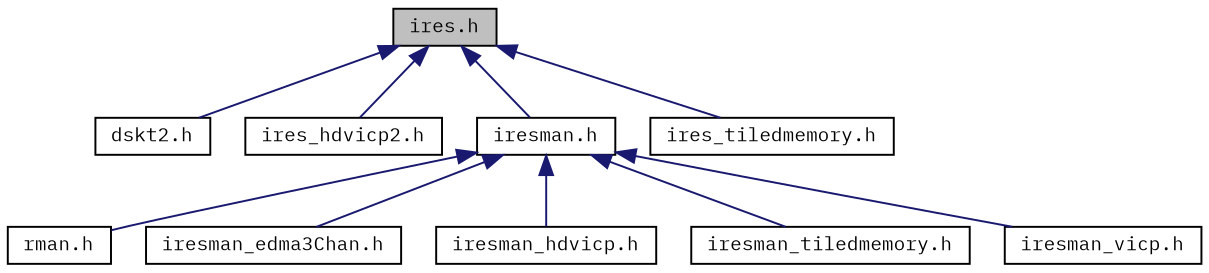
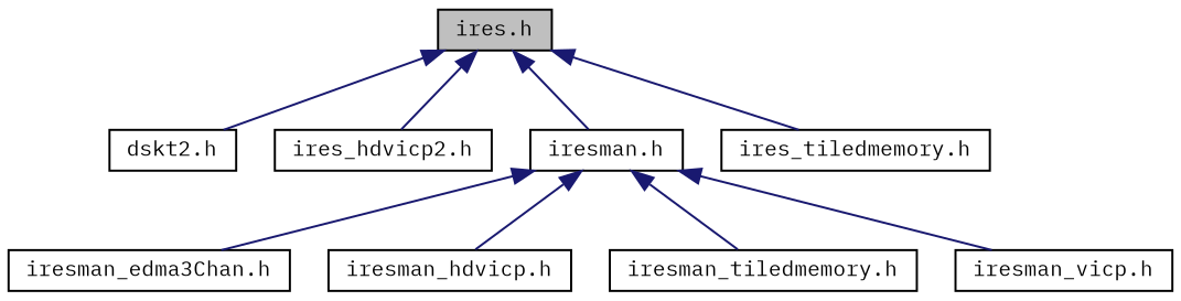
  digraph {
    fontname="IBM Plex Mono"
    node [color=black fillcolor=white fontname="IBM Plex Mono" fontsize=10 shape=record style=filled]
    edge [color=midnightblue dir=back fontname="IBM Plex Mono" fontsize=10 labelfontname=Helvetica labelfontsize=10 style=solid]
    n1 [fillcolor=grey75 fontcolor=black height=0.2 label="ires.h" width=0.4]
    n2 [height=0.2 label="dskt2.h" width=0.4]
    n3 [height=0.2 label="ires_hdvicp2.h" width=0.4]
    n4 [height=0.2 label="iresman.h" width=0.4]
    n5 [height=0.2 label="ires_tiledmemory.h" width=0.4]
-   n6 [height=0.2 label="rman.h" width=0.4]
    n7 [height=0.2 label="iresman_edma3Chan.h" width=0.4]
    n8 [height=0.2 label="iresman_hdvicp.h" width=0.4]
    n9 [height=0.2 label="iresman_tiledmemory.h" width=0.4]
    n10 [height=0.2 label="iresman_vicp.h" width=0.4]
    n1 -> n2
    n1 -> n3
    n1 -> n4
    n1 -> n5
-   n4 -> n6
    n4 -> n7
    n4 -> n8
    n4 -> n9
    n4 -> n10
  }
